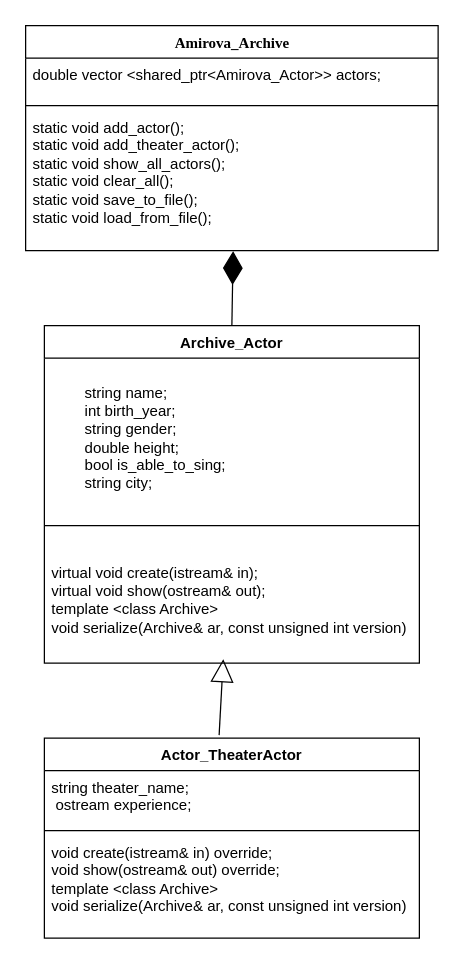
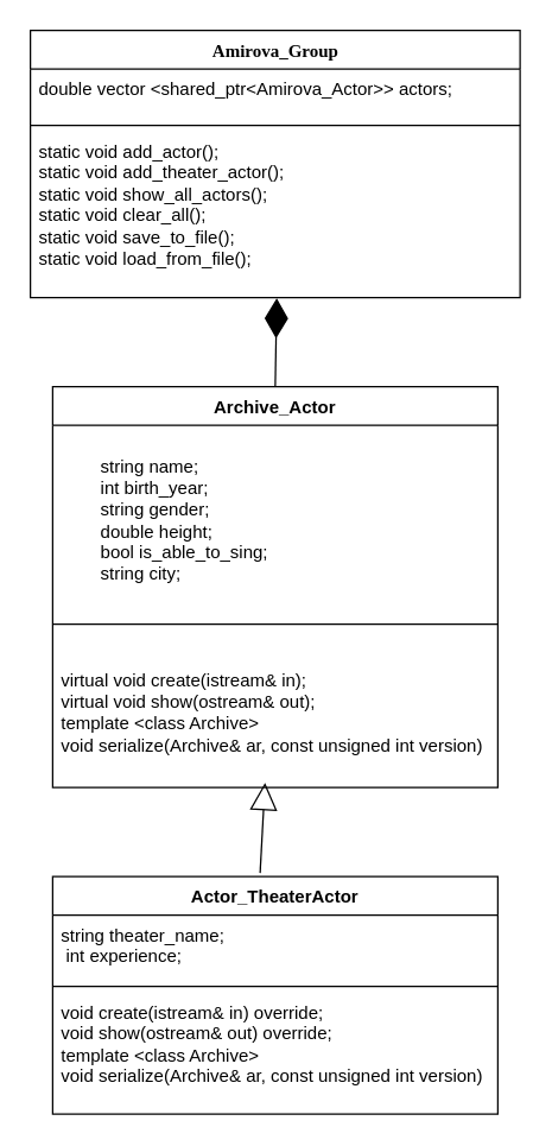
  <mxCell id="0" />
  <mxCell id="1" parent="0" />
- <mxCell id="2" value="Amirova_Archive" style="swimlane;html=1;fontStyle=1;align=center;verticalAlign=top;childLayout=stackLayout;horizontal=1;startSize=26;horizontalStack=0;resizeParent=1;resizeLast=0;collapsible=1;marginBottom=0;swimlaneFillColor=#ffffff;rounded=0;shadow=0;comic=0;labelBackgroundColor=none;strokeWidth=1;fillColor=none;fontFamily=Verdana;fontSize=12" parent="1" vertex="1"><mxGeometry x="20" width="330" height="180" as="geometry" y="20" /></mxCell>
+ <mxCell id="2" value="Amirova_Group" style="swimlane;html=1;fontStyle=1;align=center;verticalAlign=top;childLayout=stackLayout;horizontal=1;startSize=26;horizontalStack=0;resizeParent=1;resizeLast=0;collapsible=1;marginBottom=0;swimlaneFillColor=#ffffff;rounded=0;shadow=0;comic=0;labelBackgroundColor=none;strokeWidth=1;fillColor=none;fontFamily=Verdana;fontSize=12" parent="1" vertex="1"><mxGeometry x="20" width="330" height="180" as="geometry" y="20" /></mxCell>
  <mxCell id="3" value="double vector &amp;lt;shared_ptr&amp;lt;Amirova_Actor&amp;gt;&amp;gt; actors;" style="text;html=1;strokeColor=none;fillColor=none;align=left;verticalAlign=top;spacingLeft=4;spacingRight=4;whiteSpace=wrap;overflow=hidden;rotatable=0;points=[[0,0.5],[1,0.5]];portConstraint=eastwest;" parent="2" vertex="1"><mxGeometry y="26" width="330" height="34" as="geometry" /></mxCell>
  <mxCell id="4" value="" style="line;html=1;strokeWidth=1;fillColor=none;align=left;verticalAlign=middle;spacingTop=-1;spacingLeft=3;spacingRight=3;rotatable=0;labelPosition=right;points=[];portConstraint=eastwest;" parent="2" vertex="1"><mxGeometry y="60" width="330" height="8" as="geometry" /></mxCell>
  <mxCell id="5" value="&lt;div&gt;static void add_actor();&lt;/div&gt;&lt;div&gt;static void add_theater_actor();&lt;/div&gt;&lt;div&gt;static void show_all_actors();&lt;/div&gt;&lt;div&gt;static void clear_all();&lt;/div&gt;&lt;div&gt;static void save_to_file();&lt;/div&gt;&lt;div&gt;static void load_from_file();&lt;/div&gt;" style="text;html=1;strokeColor=none;fillColor=none;align=left;verticalAlign=top;spacingLeft=4;spacingRight=4;whiteSpace=wrap;overflow=hidden;rotatable=0;points=[[0,0.5],[1,0.5]];portConstraint=eastwest;" parent="2" vertex="1"><mxGeometry y="68" width="330" height="112" as="geometry" /></mxCell>
  <mxCell id="6" value="Archive_Actor" style="swimlane;fontStyle=1;align=center;verticalAlign=top;childLayout=stackLayout;horizontal=1;startSize=26;horizontalStack=0;resizeParent=1;resizeParentMax=0;resizeLast=0;collapsible=1;marginBottom=0;whiteSpace=wrap;html=1;" vertex="1" parent="1"><mxGeometry x="35" y="260" width="300" height="270" as="geometry" /></mxCell>
  <mxCell id="7" value="&lt;div&gt;&lt;br&gt;&lt;/div&gt;&lt;div&gt;&lt;span style=&quot;white-space: normal;&quot;&gt;&lt;span style=&quot;white-space:pre&quot;&gt;&#09;&lt;/span&gt;string name;&lt;/span&gt;&lt;/div&gt;&lt;div&gt;&lt;span style=&quot;white-space: normal;&quot;&gt;&lt;span style=&quot;white-space:pre&quot;&gt;&#09;&lt;/span&gt;int birth_year;&lt;/span&gt;&lt;/div&gt;&lt;div&gt;&lt;span style=&quot;white-space: normal;&quot;&gt;&lt;span style=&quot;white-space:pre&quot;&gt;&#09;&lt;/span&gt;string gender;&lt;/span&gt;&lt;/div&gt;&lt;div&gt;&lt;span style=&quot;white-space: normal;&quot;&gt;&lt;span style=&quot;white-space:pre&quot;&gt;&#09;&lt;/span&gt;double height;&amp;nbsp;&lt;/span&gt;&lt;/div&gt;&lt;div&gt;&lt;span style=&quot;white-space: normal;&quot;&gt;&lt;span style=&quot;white-space:pre&quot;&gt;&#09;&lt;/span&gt;bool is_able_to_sing;&lt;/span&gt;&lt;/div&gt;&lt;div&gt;&lt;span style=&quot;white-space: normal;&quot;&gt;&lt;span style=&quot;white-space:pre&quot;&gt;&#09;&lt;/span&gt;string city;&lt;/span&gt;&lt;/div&gt;" style="text;strokeColor=none;fillColor=none;align=left;verticalAlign=top;spacingLeft=4;spacingRight=4;overflow=hidden;rotatable=0;points=[[0,0.5],[1,0.5]];portConstraint=eastwest;whiteSpace=wrap;html=1;" vertex="1" parent="6"><mxGeometry y="26" width="300" height="124" as="geometry" /></mxCell>
  <mxCell id="8" value="" style="line;strokeWidth=1;fillColor=none;align=left;verticalAlign=middle;spacingTop=-1;spacingLeft=3;spacingRight=3;rotatable=0;labelPosition=right;points=[];portConstraint=eastwest;strokeColor=inherit;" vertex="1" parent="6"><mxGeometry y="150" width="300" height="20" as="geometry" /></mxCell>
  <mxCell id="9" value="&lt;div&gt;&lt;br&gt;&lt;/div&gt;&lt;div&gt;&lt;span style=&quot;white-space: normal;&quot;&gt;virtual void create(istream&amp;amp; in);&lt;/span&gt;&lt;/div&gt;&lt;div&gt;&lt;span style=&quot;white-space: normal;&quot;&gt;virtual void show(ostream&amp;amp; out);&lt;/span&gt;&lt;/div&gt;&lt;div&gt;&lt;div style=&quot;&quot;&gt;template &amp;lt;class Archive&amp;gt;&lt;/div&gt;&lt;div style=&quot;&quot;&gt;void serialize(Archive&amp;amp; ar, const unsigned int version)&lt;/div&gt;&lt;/div&gt;" style="text;strokeColor=none;fillColor=none;align=left;verticalAlign=top;spacingLeft=4;spacingRight=4;overflow=hidden;rotatable=0;points=[[0,0.5],[1,0.5]];portConstraint=eastwest;whiteSpace=wrap;html=1;" vertex="1" parent="6"><mxGeometry y="170" width="300" height="100" as="geometry" /></mxCell>
  <mxCell id="10" value="Actor_TheaterActor" style="swimlane;fontStyle=1;align=center;verticalAlign=top;childLayout=stackLayout;horizontal=1;startSize=26;horizontalStack=0;resizeParent=1;resizeParentMax=0;resizeLast=0;collapsible=1;marginBottom=0;whiteSpace=wrap;html=1;" vertex="1" parent="1"><mxGeometry x="35" y="590" width="300" height="160" as="geometry" /></mxCell>
- <mxCell id="11" value="string theater_name;&#10; ostream experience;" style="text;strokeColor=none;fillColor=none;align=left;verticalAlign=top;spacingLeft=4;spacingRight=4;overflow=hidden;rotatable=0;points=[[0,0.5],[1,0.5]];portConstraint=eastwest;whiteSpace=wrap;html=1;" vertex="1" parent="10"><mxGeometry y="26" width="300" height="44" as="geometry" /></mxCell>
+ <mxCell id="11" value="string theater_name;&#10; int experience;" style="text;strokeColor=none;fillColor=none;align=left;verticalAlign=top;spacingLeft=4;spacingRight=4;overflow=hidden;rotatable=0;points=[[0,0.5],[1,0.5]];portConstraint=eastwest;whiteSpace=wrap;html=1;" vertex="1" parent="10"><mxGeometry y="26" width="300" height="44" as="geometry" /></mxCell>
  <mxCell id="12" value="" style="line;strokeWidth=1;fillColor=none;align=left;verticalAlign=middle;spacingTop=-1;spacingLeft=3;spacingRight=3;rotatable=0;labelPosition=right;points=[];portConstraint=eastwest;strokeColor=inherit;" vertex="1" parent="10"><mxGeometry y="70" width="300" height="8" as="geometry" /></mxCell>
  <mxCell id="13" value="&lt;div&gt;void create(istream&amp;amp; in) override;&lt;/div&gt;&lt;div&gt;void show(ostream&amp;amp; out) override;&lt;/div&gt;&lt;div&gt;&lt;div&gt;template &amp;lt;class Archive&amp;gt;&lt;/div&gt;&lt;div&gt;void serialize(Archive&amp;amp; ar, const unsigned int version)&lt;/div&gt;&lt;/div&gt;" style="text;strokeColor=none;fillColor=none;align=left;verticalAlign=top;spacingLeft=4;spacingRight=4;overflow=hidden;rotatable=0;points=[[0,0.5],[1,0.5]];portConstraint=eastwest;whiteSpace=wrap;html=1;" vertex="1" parent="10"><mxGeometry y="78" width="300" height="82" as="geometry" /></mxCell>
  <mxCell id="14" value="" style="endArrow=diamondThin;endFill=1;endSize=24;html=1;rounded=0;exitX=0.5;exitY=0;exitDx=0;exitDy=0;entryX=0.503;entryY=1.004;entryDx=0;entryDy=0;entryPerimeter=0;" edge="1" parent="1" source="6" target="5"><mxGeometry width="160" relative="1" as="geometry"><mxPoint x="70" y="360" as="sourcePoint" /><mxPoint x="230" y="360" as="targetPoint" /></mxGeometry></mxCell>
  <mxCell id="15" value="" style="endArrow=block;endSize=16;endFill=0;html=1;rounded=0;exitX=0.466;exitY=-0.015;exitDx=0;exitDy=0;exitPerimeter=0;entryX=0.477;entryY=0.968;entryDx=0;entryDy=0;entryPerimeter=0;" edge="1" parent="1" source="10" target="9"><mxGeometry width="160" relative="1" as="geometry"><mxPoint x="70" y="510" as="sourcePoint" /><mxPoint x="180" y="540" as="targetPoint" /></mxGeometry></mxCell>
